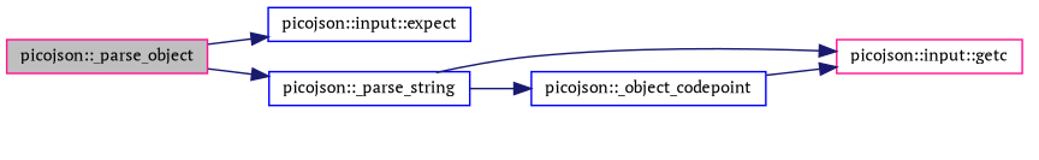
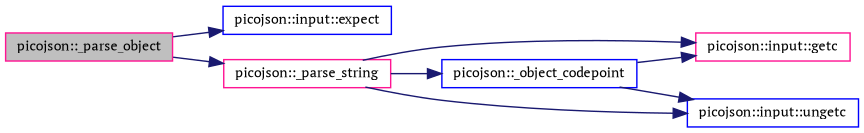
  digraph {
    fontname="PT Serif"
    rankdir=LR
    node [color=deeppink fillcolor=white fontname="PT Serif" fontsize=10 shape=record style=filled]
    edge [color=midnightblue fontname="PT Serif" fontsize=10 labelfontname=Helvetica labelfontsize=10 style=solid]
    n1 [fillcolor=grey75 fontcolor=black height=0.2 label="picojson::_parse_object" width=0.4]
    n2 [color=blue height=0.2 label="picojson::input::expect" width=0.4]
-   n3 [color=blue height=0.2 label="picojson::_parse_string" width=0.4]
+   n3 [height=0.2 label="picojson::_parse_string" width=0.4]
    n4 [height=0.2 label="picojson::input::getc" width=0.4]
+   n5 [color=blue height=0.2 label="picojson::input::ungetc" width=0.4]
    n6 [color=blue height=0.2 label="picojson::_object_codepoint" width=0.4]
    n1 -> n2
    n1 -> n3
    n3 -> n4
+   n3 -> n5
    n3 -> n6
    n6 -> n4
+   n6 -> n5
  }
